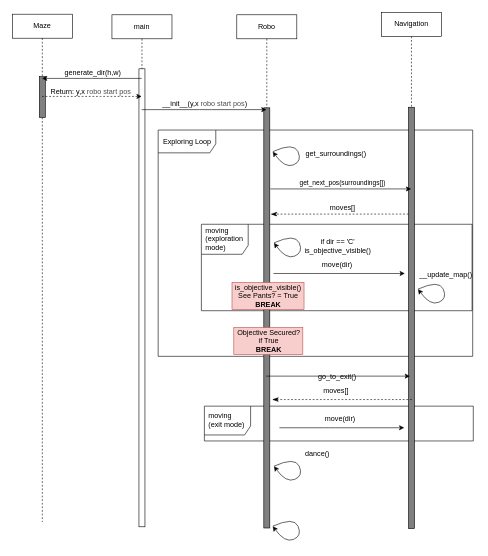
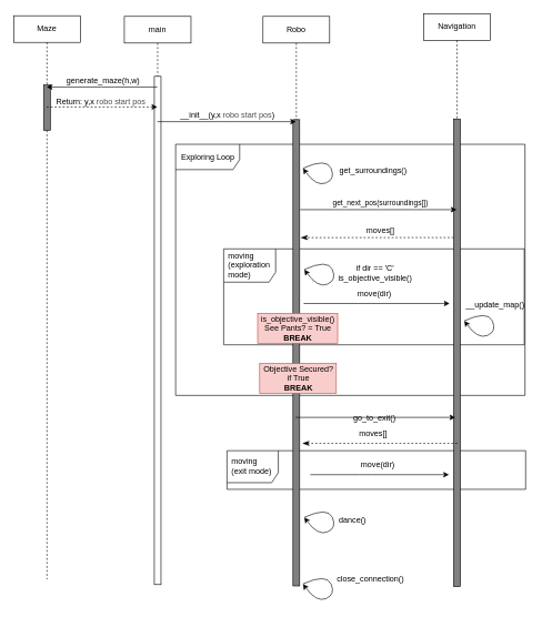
  <mxCell id="0" />
  <mxCell id="1" parent="0" />
  <mxCell id="2" value="moving&lt;br&gt;(exit mode)" style="shape=umlFrame;whiteSpace=wrap;html=1;width=77;height=48;boundedLbl=1;verticalAlign=middle;align=left;spacingLeft=5;fillColor=none;" parent="1" vertex="1"><mxGeometry x="340" y="676" width="448" height="58" as="geometry" /></mxCell>
  <mxCell id="3" value="Exploring Loop" style="shape=umlFrame;tabPosition=left;html=1;boundedLbl=1;labelInHeader=1;width=96;height=38;" parent="1" vertex="1"><mxGeometry x="263" y="216" width="524" height="377" as="geometry" /></mxCell>
  <mxCell id="4" value="moving&lt;br&gt;(exploration mode)" style="shape=umlFrame;whiteSpace=wrap;html=1;width=78;height=50;boundedLbl=1;verticalAlign=middle;align=left;spacingLeft=5;fillColor=none;" parent="1" vertex="1"><mxGeometry x="335" y="373" width="451" height="144" as="geometry" /></mxCell>
  <mxCell id="5" value="main" style="shape=umlLifeline;perimeter=lifelinePerimeter;whiteSpace=wrap;html=1;container=1;collapsible=0;recursiveResize=0;outlineConnect=0;" parent="1" vertex="1"><mxGeometry x="186" y="24" width="100" height="853" as="geometry" /></mxCell>
  <mxCell id="6" value="" style="html=1;points=[];perimeter=orthogonalPerimeter;" parent="5" vertex="1"><mxGeometry x="45" y="90" width="10" height="763" as="geometry" /></mxCell>
  <mxCell id="7" value="Robo" style="shape=umlLifeline;perimeter=lifelinePerimeter;whiteSpace=wrap;html=1;container=1;collapsible=0;recursiveResize=0;outlineConnect=0;" parent="1" vertex="1"><mxGeometry x="394" y="24" width="100" height="855" as="geometry" /></mxCell>
  <mxCell id="8" value="" style="html=1;points=[];perimeter=orthogonalPerimeter;fillColor=#808080;" parent="7" vertex="1"><mxGeometry x="45" y="155" width="10" height="700" as="geometry" /></mxCell>
  <mxCell id="9" value="Navigation" style="shape=umlLifeline;perimeter=lifelinePerimeter;whiteSpace=wrap;html=1;container=1;collapsible=0;recursiveResize=0;outlineConnect=0;" parent="1" vertex="1"><mxGeometry x="635" y="20" width="100" height="860" as="geometry" /></mxCell>
  <mxCell id="10" value="" style="html=1;points=[];perimeter=orthogonalPerimeter;fillColor=#808080;" parent="9" vertex="1"><mxGeometry x="45" y="158" width="10" height="702" as="geometry" /></mxCell>
  <mxCell id="11" value="" style="endArrow=classic;html=1;exitX=1.08;exitY=0.193;exitDx=0;exitDy=0;exitPerimeter=0;" parent="1" source="8" target="9" edge="1"><mxGeometry width="50" height="50" relative="1" as="geometry"><mxPoint x="447" y="382" as="sourcePoint" /><mxPoint x="804" y="478" as="targetPoint" /><Array as="points" /></mxGeometry></mxCell>
  <mxCell id="12" value="get_next_pos(surroundings[])" style="edgeLabel;html=1;align=center;verticalAlign=middle;resizable=0;points=[];" parent="11" vertex="1" connectable="0"><mxGeometry x="0.057" y="4" relative="1" as="geometry"><mxPoint x="-4.8" y="-7.1" as="offset" /></mxGeometry></mxCell>
  <mxCell id="13" value="is_objective_visible()&lt;br&gt;See Pants? = True&lt;br&gt;&lt;b&gt;BREAK&lt;/b&gt;" style="text;html=1;align=center;verticalAlign=middle;resizable=0;points=[];autosize=1;fillColor=#f8cecc;strokeColor=#b85450;" parent="1" vertex="1"><mxGeometry x="386" y="470" width="120" height="45" as="geometry" /></mxCell>
  <mxCell id="14" value="" style="endArrow=classicThin;html=1;rounded=0;align=center;verticalAlign=bottom;dashed=1;endFill=1;labelBackgroundColor=none;startSize=9;endSize=8;entryX=1.16;entryY=0.253;entryDx=0;entryDy=0;entryPerimeter=0;" parent="1" source="10" target="8" edge="1"><mxGeometry relative="1" as="geometry"><mxPoint x="648" y="366" as="sourcePoint" /><mxPoint x="451" y="431" as="targetPoint" /><Array as="points"><mxPoint x="629" y="356" /></Array></mxGeometry></mxCell>
  <mxCell id="15" value="" style="resizable=0;html=1;align=center;verticalAlign=top;labelBackgroundColor=none;" parent="14" connectable="0" vertex="1"><mxGeometry relative="1" as="geometry" /></mxCell>
  <mxCell id="16" value="Maze" style="shape=umlLifeline;perimeter=lifelinePerimeter;whiteSpace=wrap;html=1;container=1;collapsible=0;recursiveResize=0;outlineConnect=0;" parent="1" vertex="1"><mxGeometry x="20" y="23" width="100" height="846" as="geometry" /></mxCell>
  <mxCell id="17" value="" style="html=1;points=[];perimeter=orthogonalPerimeter;fillColor=#808080;" parent="16" vertex="1"><mxGeometry x="45" y="104" width="10" height="68" as="geometry" /></mxCell>
  <mxCell id="18" value="" style="endArrow=classic;html=1;" parent="1" source="5" target="16" edge="1"><mxGeometry width="50" height="50" relative="1" as="geometry"><mxPoint x="303" y="256" as="sourcePoint" /><mxPoint x="353" y="206" as="targetPoint" /><Array as="points"><mxPoint x="162" y="130" /></Array></mxGeometry></mxCell>
- <mxCell id="19" value="generate_dir(h,w)" style="text;html=1;align=center;verticalAlign=middle;resizable=0;points=[];autosize=1;" parent="1" vertex="1"><mxGeometry x="94" y="112" width="120" height="18" as="geometry" /></mxCell>
+ <mxCell id="19" value="generate_maze(h,w)" style="text;html=1;align=center;verticalAlign=middle;resizable=0;points=[];autosize=1;" parent="1" vertex="1"><mxGeometry x="94" y="112" width="120" height="18" as="geometry" /></mxCell>
  <mxCell id="20" value="" style="endArrow=classic;html=1;dashed=1;" parent="1" source="16" target="5" edge="1"><mxGeometry width="50" height="50" relative="1" as="geometry"><mxPoint x="172" y="200" as="sourcePoint" /><mxPoint x="222" y="150" as="targetPoint" /><Array as="points"><mxPoint x="174" y="160" /></Array></mxGeometry></mxCell>
  <mxCell id="21" value="Return: y,x &lt;font color=&quot;#4d4d4d&quot;&gt;robo start pos&lt;/font&gt;" style="text;html=1;strokeColor=none;fillColor=none;align=center;verticalAlign=middle;whiteSpace=wrap;rounded=0;" parent="1" vertex="1"><mxGeometry x="77" y="142" width="148" height="20" as="geometry" /></mxCell>
  <mxCell id="22" value="" style="endArrow=classic;html=1;" parent="1" source="5" target="7" edge="1"><mxGeometry width="50" height="50" relative="1" as="geometry"><mxPoint x="445" y="315" as="sourcePoint" /><mxPoint x="495" y="265" as="targetPoint" /><Array as="points"><mxPoint x="342" y="182" /></Array></mxGeometry></mxCell>
  <mxCell id="23" value="__init__(y,x&amp;nbsp;&lt;font color=&quot;#4d4d4d&quot;&gt;robo start pos&lt;/font&gt;)" style="text;html=1;strokeColor=none;fillColor=none;align=center;verticalAlign=middle;whiteSpace=wrap;rounded=0;" parent="1" vertex="1"><mxGeometry x="249" y="163" width="184" height="20" as="geometry" /></mxCell>
  <mxCell id="24" value="moves[]" style="text;html=1;align=center;verticalAlign=middle;resizable=0;points=[];autosize=1;" parent="1" vertex="1"><mxGeometry x="544" y="337" width="52" height="18" as="geometry" /></mxCell>
  <mxCell id="25" value="" style="endArrow=classic;html=1;strokeWidth=1;" parent="1" edge="1"><mxGeometry width="50" height="50" relative="1" as="geometry"><mxPoint x="455" y="455" as="sourcePoint" /><mxPoint x="674" y="455" as="targetPoint" /><Array as="points"><mxPoint x="674" y="455" /></Array></mxGeometry></mxCell>
  <mxCell id="26" value="move(dir)" style="text;html=1;align=center;verticalAlign=middle;resizable=0;points=[];autosize=1;" parent="1" vertex="1"><mxGeometry x="530" y="431" width="61" height="18" as="geometry" /></mxCell>
  <mxCell id="27" value="" style="endArrow=classic;html=1;strokeWidth=1;" parent="1" edge="1"><mxGeometry width="50" height="50" relative="1" as="geometry"><mxPoint x="443" y="626" as="sourcePoint" /><mxPoint x="682.5" y="626" as="targetPoint" /><Array as="points"><mxPoint x="496" y="626" /></Array></mxGeometry></mxCell>
  <mxCell id="28" value="go_to_exit()" style="text;html=1;align=center;verticalAlign=middle;resizable=0;points=[];autosize=1;" parent="1" vertex="1"><mxGeometry x="524" y="618" width="73" height="18" as="geometry" /></mxCell>
  <mxCell id="29" value="" style="endArrow=classicThin;html=1;rounded=0;align=center;verticalAlign=bottom;dashed=1;endFill=1;labelBackgroundColor=none;startSize=9;endSize=8;" parent="1" edge="1"><mxGeometry relative="1" as="geometry"><mxPoint x="685.5" y="665" as="sourcePoint" /><mxPoint x="453" y="665" as="targetPoint" /><Array as="points"><mxPoint x="636" y="665" /></Array></mxGeometry></mxCell>
  <mxCell id="30" value="" style="resizable=0;html=1;align=center;verticalAlign=top;labelBackgroundColor=none;" parent="29" connectable="0" vertex="1"><mxGeometry relative="1" as="geometry" /></mxCell>
  <mxCell id="31" value="moves[]" style="text;html=1;align=center;verticalAlign=middle;resizable=0;points=[];autosize=1;" parent="1" vertex="1"><mxGeometry x="533" y="642" width="52" height="18" as="geometry" /></mxCell>
  <mxCell id="32" value="" style="endArrow=classic;html=1;strokeWidth=1;" parent="1" edge="1"><mxGeometry width="50" height="50" relative="1" as="geometry"><mxPoint x="465" y="712" as="sourcePoint" /><mxPoint x="673" y="712" as="targetPoint" /><Array as="points"><mxPoint x="548.5" y="712" /></Array></mxGeometry></mxCell>
  <mxCell id="33" value="move(dir)" style="text;html=1;align=center;verticalAlign=middle;resizable=0;points=[];autosize=1;" parent="1" vertex="1"><mxGeometry x="535" y="688" width="61" height="18" as="geometry" /></mxCell>
- <mxCell id="34" value="dance()" style="text;html=1;align=center;verticalAlign=middle;resizable=0;points=[];autosize=1;" parent="1" vertex="1"><mxGeometry x="502" y="746" width="51" height="18" as="geometry" /></mxCell>
+ <mxCell id="34" value="dance()" style="text;html=1;align=center;verticalAlign=middle;resizable=0;points=[];autosize=1;" parent="1" vertex="1"><mxGeometry x="502" y="771" width="51" height="18" as="geometry" /></mxCell>
+ <mxCell id="35" value="close_connection()" style="text;html=1;align=center;verticalAlign=middle;resizable=0;points=[];autosize=1;" parent="1" vertex="1"><mxGeometry x="499" y="859" width="111" height="18" as="geometry" /></mxCell>
  <mxCell id="36" value="" style="curved=1;endArrow=classic;html=1;strokeWidth=1;" parent="1" edge="1"><mxGeometry width="50" height="50" relative="1" as="geometry"><mxPoint x="456" y="404" as="sourcePoint" /><mxPoint x="456" y="404" as="targetPoint" /><Array as="points"><mxPoint x="491" y="388" /><mxPoint x="505" y="420" /><mxPoint x="476" y="432" /></Array></mxGeometry></mxCell>
  <mxCell id="37" value="if dir == 'C'&lt;br&gt;is_objective_visible()" style="text;html=1;align=center;verticalAlign=middle;resizable=0;points=[];autosize=1;" parent="1" vertex="1"><mxGeometry x="502" y="394" width="120" height="31" as="geometry" /></mxCell>
  <mxCell id="38" value="" style="curved=1;endArrow=classic;html=1;strokeWidth=1;" parent="1" edge="1"><mxGeometry width="50" height="50" relative="1" as="geometry"><mxPoint x="456" y="776" as="sourcePoint" /><mxPoint x="456" y="776" as="targetPoint" /><Array as="points"><mxPoint x="491" y="760" /><mxPoint x="505" y="792" /><mxPoint x="476" y="804" /></Array></mxGeometry></mxCell>
  <mxCell id="39" value="get_surroundings()" style="text;html=1;align=center;verticalAlign=middle;resizable=0;points=[];autosize=1;" parent="1" vertex="1"><mxGeometry x="503" y="246" width="111" height="18" as="geometry" /></mxCell>
  <mxCell id="40" value="" style="curved=1;endArrow=classic;html=1;strokeWidth=1;" edge="1" parent="1"><mxGeometry width="50" height="50" relative="1" as="geometry"><mxPoint x="696" y="481" as="sourcePoint" /><mxPoint x="696" y="481" as="targetPoint" /><Array as="points"><mxPoint x="731" y="465" /><mxPoint x="745" y="497" /><mxPoint x="716" y="509" /></Array></mxGeometry></mxCell>
  <mxCell id="41" value="__update_map()" style="text;html=1;align=center;verticalAlign=middle;resizable=0;points=[];autosize=1;" vertex="1" parent="1"><mxGeometry x="693" y="449" width="98" height="18" as="geometry" /></mxCell>
  <mxCell id="42" value="Objective Secured?&lt;br&gt;if True&lt;br&gt;&lt;b&gt;BREAK&lt;/b&gt;" style="text;html=1;align=center;verticalAlign=middle;resizable=0;points=[];autosize=1;fillColor=#f8cecc;strokeColor=#b85450;" vertex="1" parent="1"><mxGeometry x="389" y="545" width="115" height="45" as="geometry" /></mxCell>
  <mxCell id="43" value="" style="curved=1;endArrow=classic;html=1;strokeWidth=1;" edge="1" parent="1"><mxGeometry width="50" height="50" relative="1" as="geometry"><mxPoint x="454" y="252" as="sourcePoint" /><mxPoint x="454" y="252" as="targetPoint" /><Array as="points"><mxPoint x="489" y="236" /><mxPoint x="503" y="268" /><mxPoint x="474" y="280" /></Array></mxGeometry></mxCell>
  <mxCell id="44" value="" style="curved=1;endArrow=classic;html=1;strokeWidth=1;" edge="1" parent="1"><mxGeometry width="50" height="50" relative="1" as="geometry"><mxPoint x="454" y="876" as="sourcePoint" /><mxPoint x="454" y="876" as="targetPoint" /><Array as="points"><mxPoint x="489" y="860" /><mxPoint x="503" y="892" /><mxPoint x="474" y="904" /></Array></mxGeometry></mxCell>
